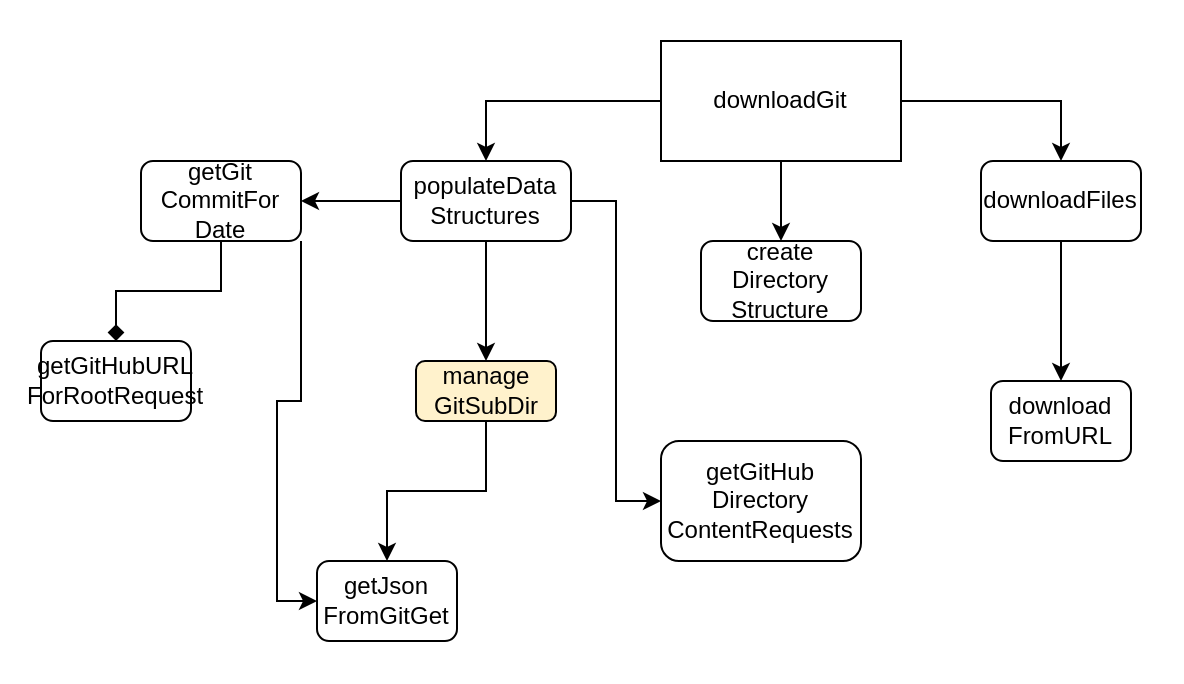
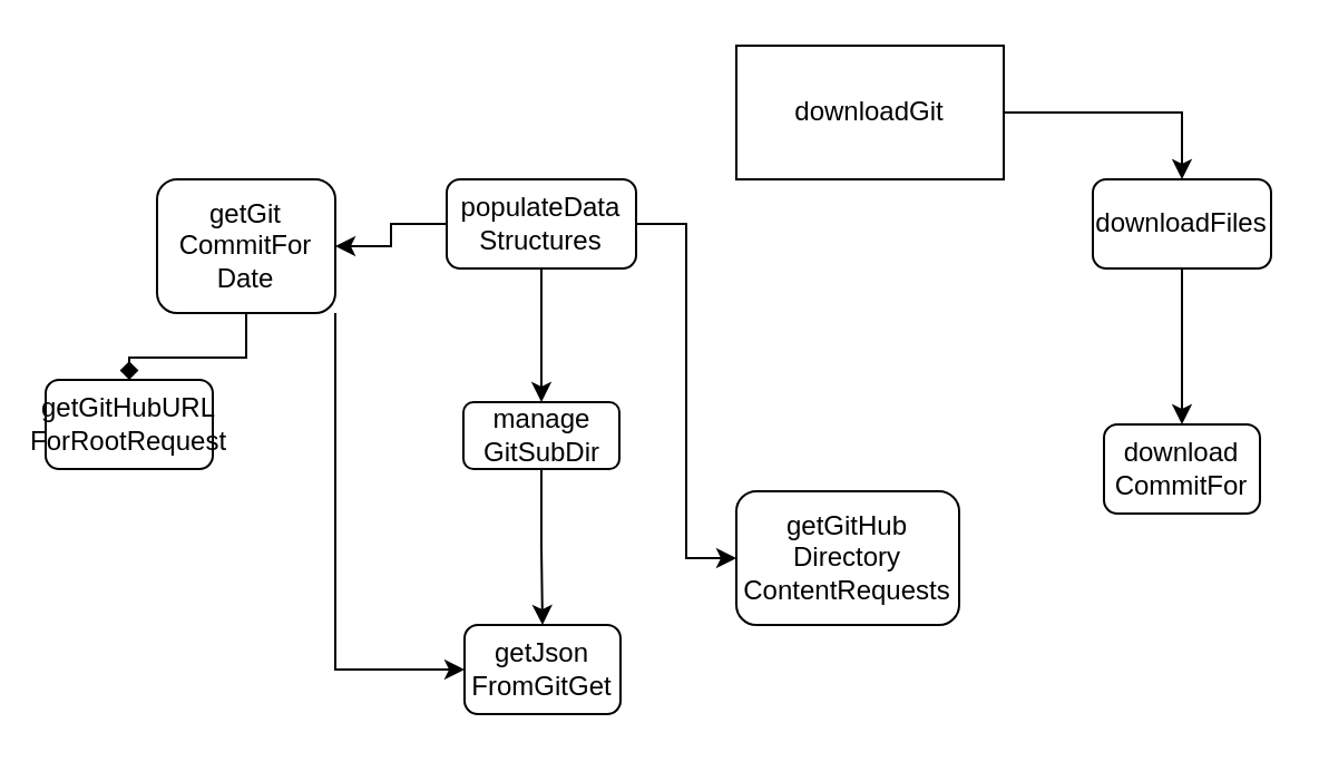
  <mxCell id="0" />
  <mxCell id="1" parent="0" />
  <mxCell id="2" style="edgeStyle=orthogonalEdgeStyle;rounded=0;orthogonalLoop=1;jettySize=auto;html=1;exitX=0;exitY=0.5;exitDx=0;exitDy=0;entryX=1;entryY=0.5;entryDx=0;entryDy=0;" edge="1" parent="1" source="5" target="15"><mxGeometry relative="1" as="geometry" /></mxCell>
  <mxCell id="3" style="edgeStyle=orthogonalEdgeStyle;rounded=0;orthogonalLoop=1;jettySize=auto;html=1;exitX=0.5;exitY=1;exitDx=0;exitDy=0;" edge="1" parent="1" source="5" target="19"><mxGeometry relative="1" as="geometry" /></mxCell>
  <mxCell id="4" style="edgeStyle=orthogonalEdgeStyle;rounded=0;orthogonalLoop=1;jettySize=auto;html=1;exitX=1;exitY=0.5;exitDx=0;exitDy=0;entryX=0;entryY=0.5;entryDx=0;entryDy=0;" edge="1" parent="1" source="5" target="21"><mxGeometry relative="1" as="geometry" /></mxCell>
  <mxCell id="5" value="populateData Structures" style="rounded=1;whiteSpace=wrap;html=1;" vertex="1" parent="1"><mxGeometry x="200" y="80" width="85" height="40" as="geometry" /></mxCell>
- <mxCell id="6" value="create Directory Structure" style="rounded=1;whiteSpace=wrap;html=1;" vertex="1" parent="1"><mxGeometry x="350" y="120" width="80" height="40" as="geometry" /></mxCell>
  <mxCell id="7" style="edgeStyle=orthogonalEdgeStyle;rounded=0;orthogonalLoop=1;jettySize=auto;html=1;exitX=0.5;exitY=1;exitDx=0;exitDy=0;entryX=0.5;entryY=0;entryDx=0;entryDy=0;" edge="1" parent="1"><mxGeometry relative="1" as="geometry"><mxPoint x="530" y="120" as="sourcePoint" /><mxPoint x="530" y="190" as="targetPoint" /></mxGeometry></mxCell>
  <mxCell id="8" value="downloadFiles" style="rounded=1;whiteSpace=wrap;html=1;" vertex="1" parent="1"><mxGeometry x="490" y="80" width="80" height="40" as="geometry" /></mxCell>
- <mxCell id="9" style="edgeStyle=orthogonalEdgeStyle;rounded=0;orthogonalLoop=1;jettySize=auto;html=1;exitX=0;exitY=0.5;exitDx=0;exitDy=0;entryX=0.5;entryY=0;entryDx=0;entryDy=0;" edge="1" parent="1" source="12" target="5"><mxGeometry relative="1" as="geometry" /></mxCell>
- <mxCell id="10" style="edgeStyle=orthogonalEdgeStyle;rounded=0;orthogonalLoop=1;jettySize=auto;html=1;exitX=0.5;exitY=1;exitDx=0;exitDy=0;entryX=0.5;entryY=0;entryDx=0;entryDy=0;" edge="1" parent="1" source="12" target="6"><mxGeometry relative="1" as="geometry" /></mxCell>
  <mxCell id="11" style="edgeStyle=orthogonalEdgeStyle;rounded=0;orthogonalLoop=1;jettySize=auto;html=1;exitX=1;exitY=0.5;exitDx=0;exitDy=0;entryX=0.5;entryY=0;entryDx=0;entryDy=0;" edge="1" parent="1" source="12" target="8"><mxGeometry relative="1" as="geometry" /></mxCell>
  <mxCell id="12" value="downloadGit" style="rounded=0;whiteSpace=wrap;html=1;" vertex="1" parent="1"><mxGeometry x="330" width="120" height="60" as="geometry" y="20" /></mxCell>
  <mxCell id="13" style="edgeStyle=orthogonalEdgeStyle;rounded=0;orthogonalLoop=1;jettySize=auto;html=1;exitX=0.5;exitY=1;exitDx=0;exitDy=0;entryX=0.5;entryY=0;entryDx=0;entryDy=0;endArrow=diamond;" edge="1" parent="1" source="15" target="16"><mxGeometry relative="1" as="geometry" /></mxCell>
  <mxCell id="14" style="edgeStyle=orthogonalEdgeStyle;rounded=0;orthogonalLoop=1;jettySize=auto;html=1;exitX=1;exitY=1;exitDx=0;exitDy=0;entryX=0;entryY=0.5;entryDx=0;entryDy=0;" edge="1" parent="1" source="15" target="17"><mxGeometry relative="1" as="geometry" /></mxCell>
- <mxCell id="15" value="getGit CommitFor Date" style="rounded=1;whiteSpace=wrap;html=1;" vertex="1" parent="1"><mxGeometry x="70" y="80" width="80" height="40" as="geometry" /></mxCell>
+ <mxCell id="15" value="getGit CommitFor Date" style="rounded=1;whiteSpace=wrap;html=1;" vertex="1" parent="1"><mxGeometry x="70" y="80" width="80" height="60" as="geometry" /></mxCell>
  <mxCell id="16" value="getGitHubURL&lt;br&gt;ForRootRequest" style="rounded=1;whiteSpace=wrap;html=1;" vertex="1" parent="1"><mxGeometry x="20" y="170" width="75" height="40" as="geometry" /></mxCell>
- <mxCell id="17" value="getJson&lt;br&gt;FromGitGet" style="rounded=1;whiteSpace=wrap;html=1;" vertex="1" parent="1"><mxGeometry x="158" y="280" width="70" height="40" as="geometry" /></mxCell>
+ <mxCell id="17" value="getJson&lt;br&gt;FromGitGet" style="rounded=1;whiteSpace=wrap;html=1;" vertex="1" parent="1"><mxGeometry x="208" y="280" width="70" height="40" as="geometry" /></mxCell>
  <mxCell id="18" style="edgeStyle=orthogonalEdgeStyle;rounded=0;orthogonalLoop=1;jettySize=auto;html=1;exitX=0.5;exitY=1;exitDx=0;exitDy=0;entryX=0.5;entryY=0;entryDx=0;entryDy=0;" edge="1" parent="1" source="19" target="17"><mxGeometry relative="1" as="geometry" /></mxCell>
- <mxCell id="19" value="manage&lt;br&gt;GitSubDir" style="rounded=1;whiteSpace=wrap;html=1;fillColor=#fff2cc;" vertex="1" parent="1"><mxGeometry x="207.5" y="180" width="70" height="30" as="geometry" /></mxCell>
- <mxCell id="20" value="download&lt;br&gt;FromURL" style="rounded=1;whiteSpace=wrap;html=1;" vertex="1" parent="1"><mxGeometry x="495" y="190" width="70" height="40" as="geometry" /></mxCell>
+ <mxCell id="19" value="manage&lt;br&gt;GitSubDir" style="rounded=1;whiteSpace=wrap;html=1;" vertex="1" parent="1"><mxGeometry x="207.5" y="180" width="70" height="30" as="geometry" /></mxCell>
+ <mxCell id="20" value="download&lt;br&gt;CommitFor" style="rounded=1;whiteSpace=wrap;html=1;" vertex="1" parent="1"><mxGeometry x="495" y="190" width="70" height="40" as="geometry" /></mxCell>
  <mxCell id="21" value="getGitHub&lt;br&gt;Directory&lt;br&gt;ContentRequests" style="rounded=1;whiteSpace=wrap;html=1;" vertex="1" parent="1"><mxGeometry x="330" y="220" width="100" height="60" as="geometry" /></mxCell>
